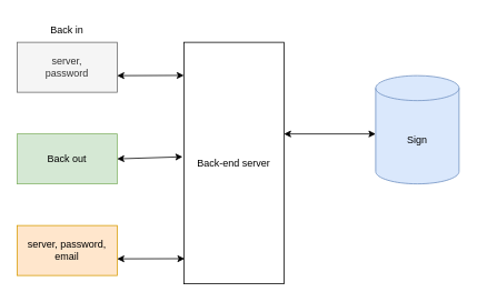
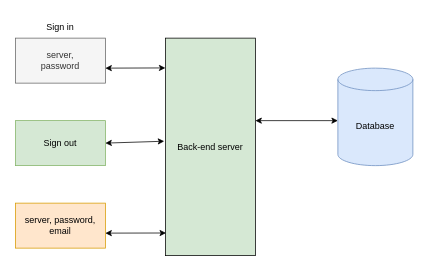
  <mxCell id="0" />
  <mxCell id="1" parent="0" />
  <mxCell id="2" value="server,&lt;br&gt;password" style="rounded=0;whiteSpace=wrap;html=1;fillColor=#f5f5f5;strokeColor=#666666;fontColor=#333333;" vertex="1" parent="1"><mxGeometry x="20" y="50" width="120" height="60" as="geometry" /></mxCell>
- <mxCell id="3" value="Back in" style="text;html=1;strokeColor=none;fillColor=none;align=center;verticalAlign=middle;whiteSpace=wrap;rounded=0;" vertex="1" parent="1"><mxGeometry x="40" y="20" width="80" height="30" as="geometry" /></mxCell>
- <mxCell id="4" value="Back-end server" style="whiteSpace=wrap;html=1;rounded=0;" vertex="1" parent="1"><mxGeometry x="220" y="50" width="120" height="290" as="geometry" /></mxCell>
- <mxCell id="5" value="Sign" style="shape=cylinder3;whiteSpace=wrap;html=1;boundedLbl=1;backgroundOutline=1;size=15;fillColor=#dae8fc;strokeColor=#6c8ebf;" vertex="1" parent="1"><mxGeometry x="450" y="90" width="100" height="130" as="geometry" /></mxCell>
+ <mxCell id="3" value="Sign in" style="text;html=1;strokeColor=none;fillColor=none;align=center;verticalAlign=middle;whiteSpace=wrap;rounded=0;" vertex="1" parent="1"><mxGeometry x="40" y="20" width="80" height="30" as="geometry" /></mxCell>
+ <mxCell id="4" value="Back-end server" style="whiteSpace=wrap;html=1;rounded=0;fillColor=#d5e8d4;" vertex="1" parent="1"><mxGeometry x="220" y="50" width="120" height="290" as="geometry" /></mxCell>
+ <mxCell id="5" value="Database" style="shape=cylinder3;whiteSpace=wrap;html=1;boundedLbl=1;backgroundOutline=1;size=15;fillColor=#dae8fc;strokeColor=#6c8ebf;" vertex="1" parent="1"><mxGeometry x="450" y="90" width="100" height="130" as="geometry" /></mxCell>
  <mxCell id="6" value="" style="endArrow=classic;startArrow=classic;html=1;rounded=0;" edge="1" parent="1"><mxGeometry width="50" height="50" relative="1" as="geometry"><mxPoint x="340" y="160" as="sourcePoint" /><mxPoint x="450" y="160" as="targetPoint" /></mxGeometry></mxCell>
  <mxCell id="7" value="" style="rounded=0;whiteSpace=wrap;html=1;fillColor=#d5e8d4;strokeColor=#82b366;" vertex="1" parent="1"><mxGeometry x="20" y="160" width="120" height="60" as="geometry" /></mxCell>
- <mxCell id="8" value="Back out" style="text;html=1;strokeColor=none;fillColor=none;align=center;verticalAlign=middle;whiteSpace=wrap;rounded=0;" vertex="1" parent="1"><mxGeometry x="50" y="175" width="60" height="30" as="geometry" /></mxCell>
+ <mxCell id="8" value="Sign out" style="text;html=1;strokeColor=none;fillColor=none;align=center;verticalAlign=middle;whiteSpace=wrap;rounded=0;" vertex="1" parent="1"><mxGeometry x="50" y="175" width="60" height="30" as="geometry" /></mxCell>
  <mxCell id="9" value="" style="endArrow=classic;startArrow=classic;html=1;rounded=0;entryX=0;entryY=0.137;entryDx=0;entryDy=0;entryPerimeter=0;" edge="1" parent="1" target="4"><mxGeometry width="50" height="50" relative="1" as="geometry"><mxPoint x="140" y="90" as="sourcePoint" /><mxPoint x="190" y="40" as="targetPoint" /></mxGeometry></mxCell>
  <mxCell id="10" value="" style="endArrow=classic;startArrow=classic;html=1;rounded=0;entryX=-0.013;entryY=0.474;entryDx=0;entryDy=0;entryPerimeter=0;" edge="1" parent="1" target="4"><mxGeometry width="50" height="50" relative="1" as="geometry"><mxPoint x="140" y="190" as="sourcePoint" /><mxPoint x="190" y="140" as="targetPoint" /></mxGeometry></mxCell>
  <mxCell id="11" value="server, password, email" style="rounded=0;whiteSpace=wrap;html=1;fillColor=#ffe6cc;strokeColor=#d79b00;" vertex="1" parent="1"><mxGeometry x="20" y="270" width="120" height="60" as="geometry" /></mxCell>
  <mxCell id="12" value="" style="endArrow=classic;startArrow=classic;html=1;rounded=0;entryX=0.007;entryY=0.896;entryDx=0;entryDy=0;entryPerimeter=0;" edge="1" parent="1" target="4"><mxGeometry width="50" height="50" relative="1" as="geometry"><mxPoint x="140" y="310" as="sourcePoint" /><mxPoint x="190" y="260" as="targetPoint" /></mxGeometry></mxCell>
